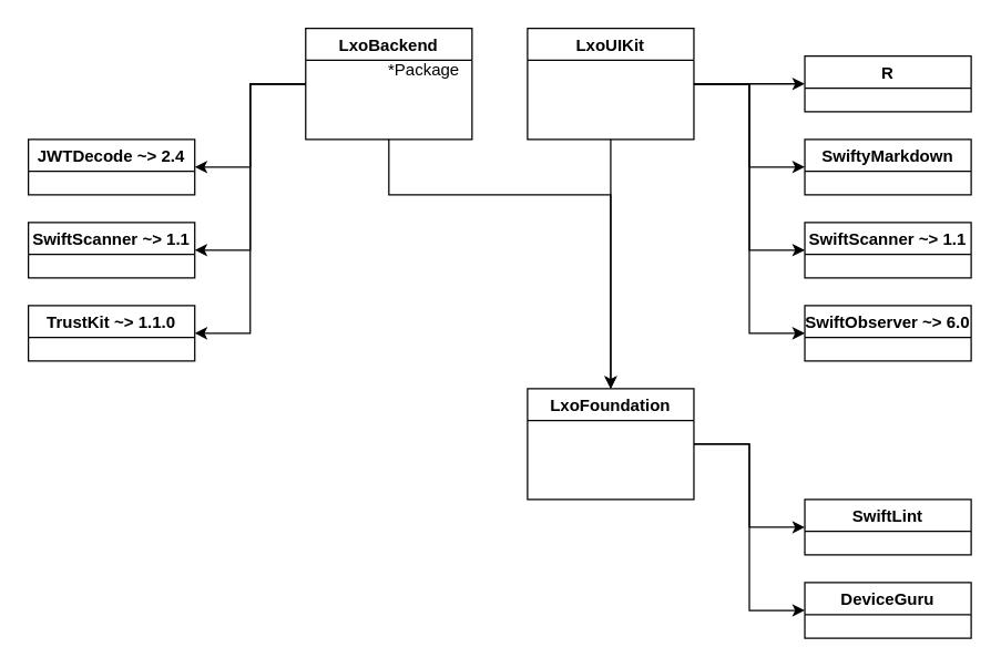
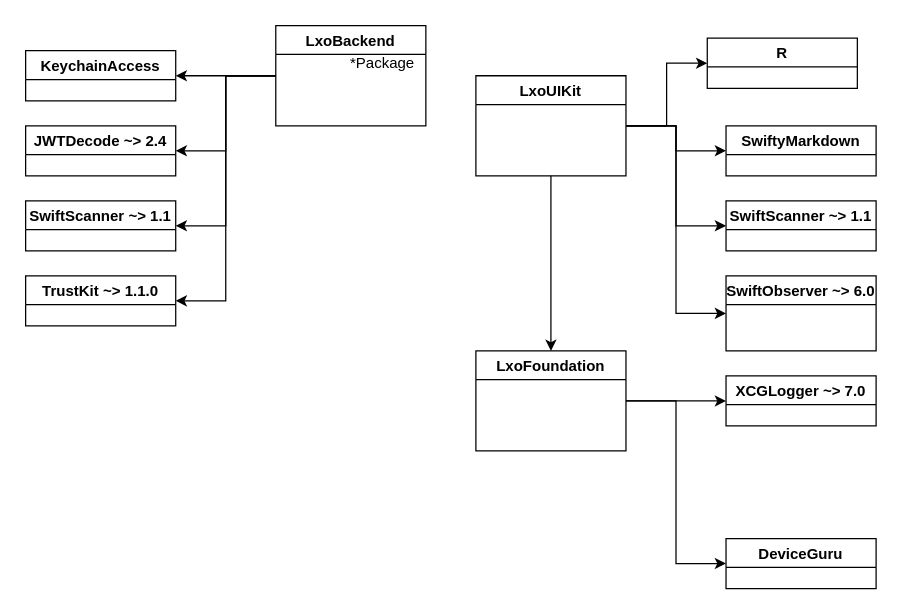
  <mxCell id="0" />
  <mxCell id="1" parent="0" />
  <mxCell id="2" style="edgeStyle=orthogonalEdgeStyle;rounded=0;orthogonalLoop=1;jettySize=auto;html=1;entryX=0;entryY=0.5;entryDx=0;entryDy=0;" edge="1" parent="1" source="5" target="8"><mxGeometry relative="1" as="geometry" /></mxCell>
- <mxCell id="3" style="edgeStyle=orthogonalEdgeStyle;rounded=0;orthogonalLoop=1;jettySize=auto;html=1;entryX=0;entryY=0.5;entryDx=0;entryDy=0;" edge="1" parent="1" source="5" target="7"><mxGeometry relative="1" as="geometry" /></mxCell>
+ <mxCell id="4" style="edgeStyle=orthogonalEdgeStyle;rounded=0;orthogonalLoop=1;jettySize=auto;html=1;entryX=0;entryY=0.5;entryDx=0;entryDy=0;" edge="1" parent="1" source="5" target="6"><mxGeometry relative="1" as="geometry" /></mxCell>
  <mxCell id="5" value="LxoFoundation" style="swimlane;" vertex="1" parent="1"><mxGeometry x="380" y="280" width="120" height="80" as="geometry" /></mxCell>
- <mxCell id="7" value="SwiftLint" style="swimlane;" vertex="1" parent="1"><mxGeometry x="580" y="360" width="120" height="40" as="geometry" /></mxCell>
- <mxCell id="8" value="DeviceGuru" style="swimlane;" vertex="1" parent="1"><mxGeometry x="580" y="420" width="120" height="40" as="geometry" /></mxCell>
+ <mxCell id="6" value="XCGLogger ~&gt; 7.0" style="swimlane;" vertex="1" parent="1"><mxGeometry x="580" y="300" width="120" height="40" as="geometry" /></mxCell>
+ <mxCell id="8" value="DeviceGuru" style="swimlane;" vertex="1" parent="1"><mxGeometry x="580" y="430" width="120" height="40" as="geometry" /></mxCell>
  <mxCell id="9" style="edgeStyle=orthogonalEdgeStyle;rounded=0;orthogonalLoop=1;jettySize=auto;html=1;entryX=0.5;entryY=0;entryDx=0;entryDy=0;" edge="1" parent="1" source="14" target="5"><mxGeometry relative="1" as="geometry" /></mxCell>
  <mxCell id="10" style="edgeStyle=orthogonalEdgeStyle;rounded=0;orthogonalLoop=1;jettySize=auto;html=1;entryX=0;entryY=0.5;entryDx=0;entryDy=0;" edge="1" parent="1" source="14" target="17"><mxGeometry relative="1" as="geometry" /></mxCell>
  <mxCell id="11" style="edgeStyle=orthogonalEdgeStyle;rounded=0;orthogonalLoop=1;jettySize=auto;html=1;entryX=0;entryY=0.5;entryDx=0;entryDy=0;" edge="1" parent="1" source="14" target="16"><mxGeometry relative="1" as="geometry" /></mxCell>
  <mxCell id="12" style="edgeStyle=orthogonalEdgeStyle;rounded=0;orthogonalLoop=1;jettySize=auto;html=1;entryX=0;entryY=0.5;entryDx=0;entryDy=0;" edge="1" parent="1" source="14" target="15"><mxGeometry relative="1" as="geometry" /></mxCell>
  <mxCell id="13" style="edgeStyle=orthogonalEdgeStyle;rounded=0;orthogonalLoop=1;jettySize=auto;html=1;entryX=0;entryY=0.5;entryDx=0;entryDy=0;" edge="1" parent="1" source="14" target="18"><mxGeometry relative="1" as="geometry" /></mxCell>
- <mxCell id="14" value="LxoUIKit" style="swimlane;" vertex="1" parent="1"><mxGeometry x="380" y="20" width="120" height="80" as="geometry" /></mxCell>
+ <mxCell id="14" value="LxoUIKit" style="swimlane;" vertex="1" parent="1"><mxGeometry x="380" y="60" width="120" height="80" as="geometry" /></mxCell>
  <mxCell id="15" value="SwiftScanner ~&gt; 1.1" style="swimlane;" vertex="1" parent="1"><mxGeometry x="580" y="160" width="120" height="40" as="geometry" /></mxCell>
  <mxCell id="16" value="SwiftyMarkdown" style="swimlane;" vertex="1" parent="1"><mxGeometry x="580" y="100" width="120" height="40" as="geometry" /></mxCell>
- <mxCell id="17" value="R" style="swimlane;" vertex="1" parent="1"><mxGeometry x="580" y="40" width="120" height="40" as="geometry" /></mxCell>
- <mxCell id="18" value="SwiftObserver ~&gt; 6.0" style="swimlane;" vertex="1" parent="1"><mxGeometry x="580" y="220" width="120" height="40" as="geometry" /></mxCell>
- <mxCell id="19" style="edgeStyle=orthogonalEdgeStyle;rounded=0;orthogonalLoop=1;jettySize=auto;html=1;entryX=0.5;entryY=0;entryDx=0;entryDy=0;" edge="1" parent="1" source="24" target="5"><mxGeometry relative="1" as="geometry"><Array as="points"><mxPoint x="280" y="140" /><mxPoint x="440" y="140" /></Array></mxGeometry></mxCell>
+ <mxCell id="17" value="R" style="swimlane;" vertex="1" parent="1"><mxGeometry x="565" y="30" width="120" height="40" as="geometry" /></mxCell>
+ <mxCell id="18" value="SwiftObserver ~&gt; 6.0" style="swimlane;" vertex="1" parent="1"><mxGeometry x="580" y="220" width="120" height="60" as="geometry" /></mxCell>
  <mxCell id="20" style="edgeStyle=orthogonalEdgeStyle;rounded=0;orthogonalLoop=1;jettySize=auto;html=1;entryX=1;entryY=0.5;entryDx=0;entryDy=0;" edge="1" parent="1" source="24" target="29"><mxGeometry relative="1" as="geometry" /></mxCell>
  <mxCell id="21" style="edgeStyle=orthogonalEdgeStyle;rounded=0;orthogonalLoop=1;jettySize=auto;html=1;entryX=1;entryY=0.5;entryDx=0;entryDy=0;" edge="1" parent="1" source="24" target="26"><mxGeometry relative="1" as="geometry" /></mxCell>
  <mxCell id="22" style="edgeStyle=orthogonalEdgeStyle;rounded=0;orthogonalLoop=1;jettySize=auto;html=1;entryX=1;entryY=0.5;entryDx=0;entryDy=0;" edge="1" parent="1" source="24" target="27"><mxGeometry relative="1" as="geometry" /></mxCell>
+ <mxCell id="23" style="edgeStyle=orthogonalEdgeStyle;rounded=0;orthogonalLoop=1;jettySize=auto;html=1;entryX=1;entryY=0.5;entryDx=0;entryDy=0;" edge="1" parent="1" source="24" target="28"><mxGeometry relative="1" as="geometry" /></mxCell>
  <mxCell id="24" value="LxoBackend" style="swimlane;" vertex="1" parent="1"><mxGeometry x="220" y="20" width="120" height="80" as="geometry" /></mxCell>
  <mxCell id="25" value="*Package" style="text;html=1;align=center;verticalAlign=middle;resizable=0;points=[];autosize=1;strokeColor=none;fillColor=none;" vertex="1" parent="24"><mxGeometry x="50" y="20" width="70" height="20" as="geometry" /></mxCell>
  <mxCell id="26" value="SwiftScanner ~&gt; 1.1" style="swimlane;" vertex="1" parent="1"><mxGeometry x="20" y="160" width="120" height="40" as="geometry" /></mxCell>
  <mxCell id="27" value="JWTDecode ~&gt; 2.4" style="swimlane;" vertex="1" parent="1"><mxGeometry x="20" y="100" width="120" height="40" as="geometry" /></mxCell>
+ <mxCell id="28" value="KeychainAccess" style="swimlane;" vertex="1" parent="1"><mxGeometry x="20" y="40" width="120" height="40" as="geometry" /></mxCell>
  <mxCell id="29" value="TrustKit ~&gt; 1.1.0" style="swimlane;" vertex="1" parent="1"><mxGeometry x="20" y="220" width="120" height="40" as="geometry" /></mxCell>
